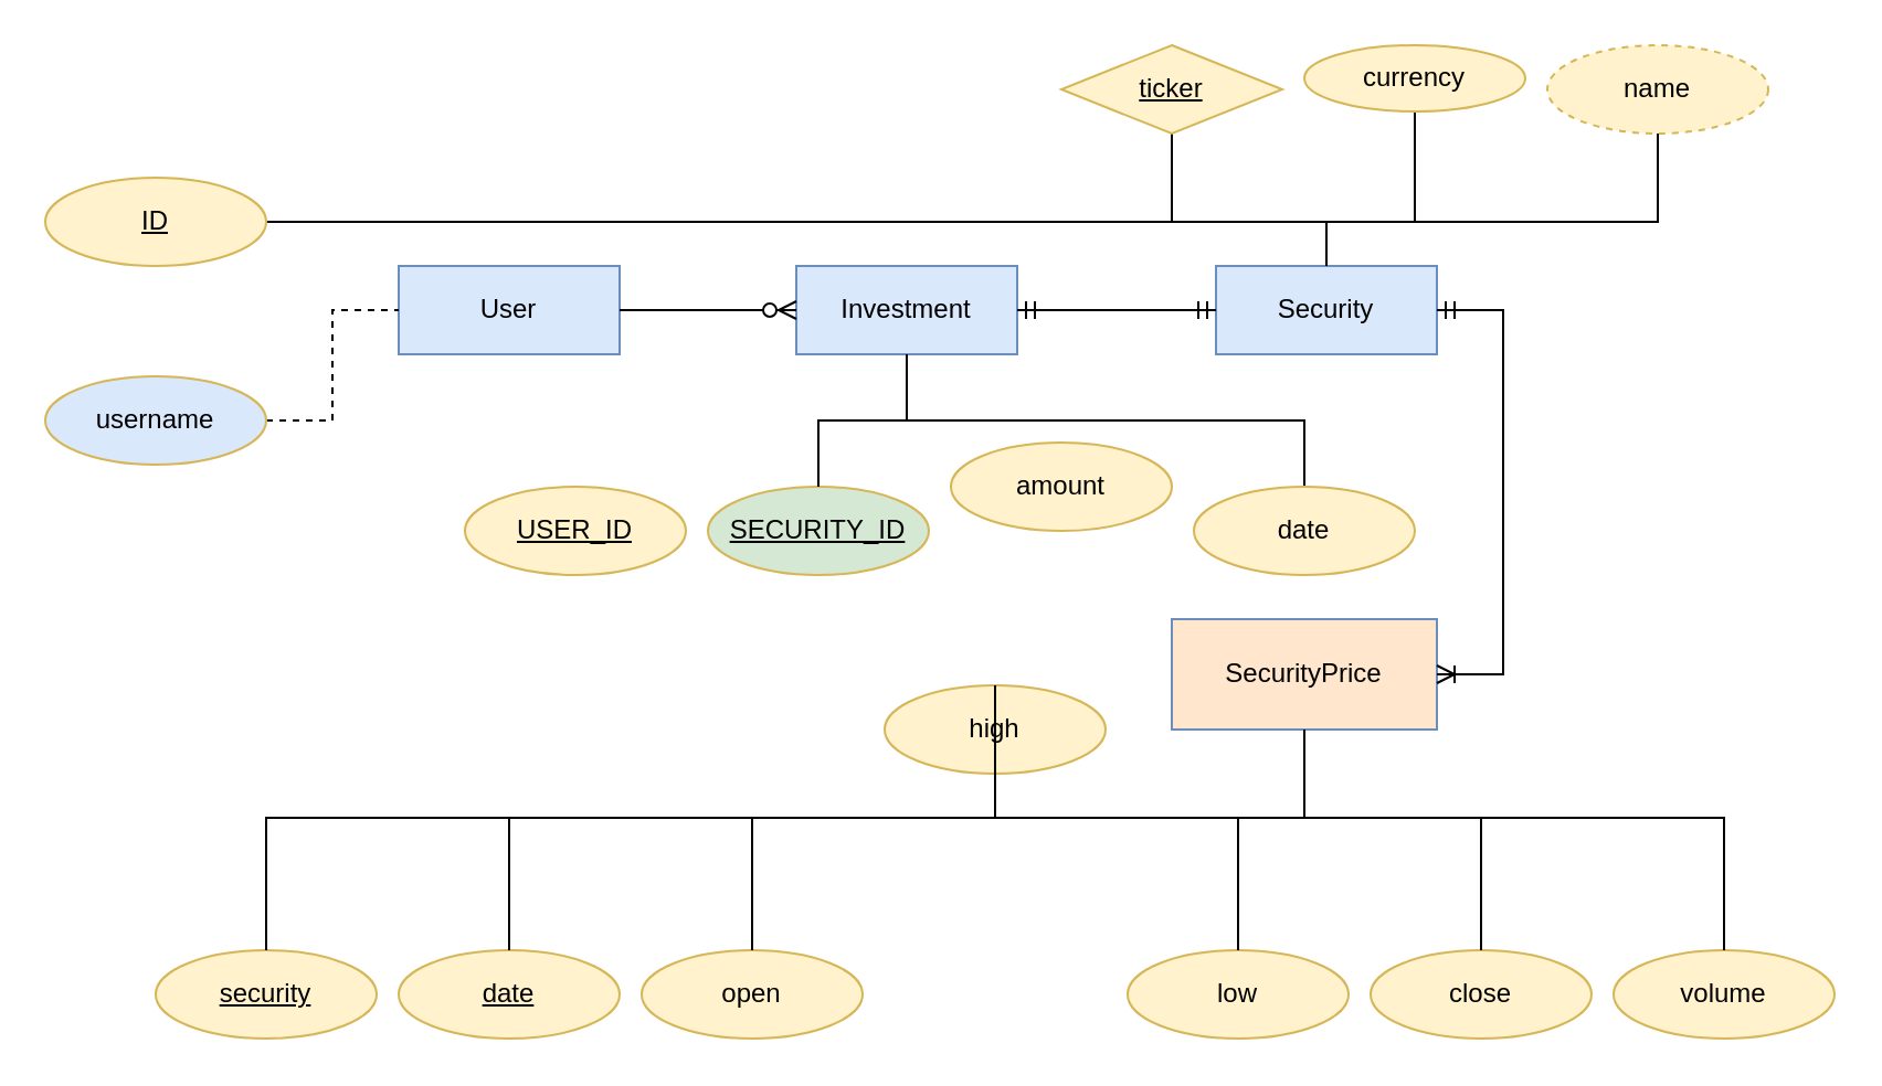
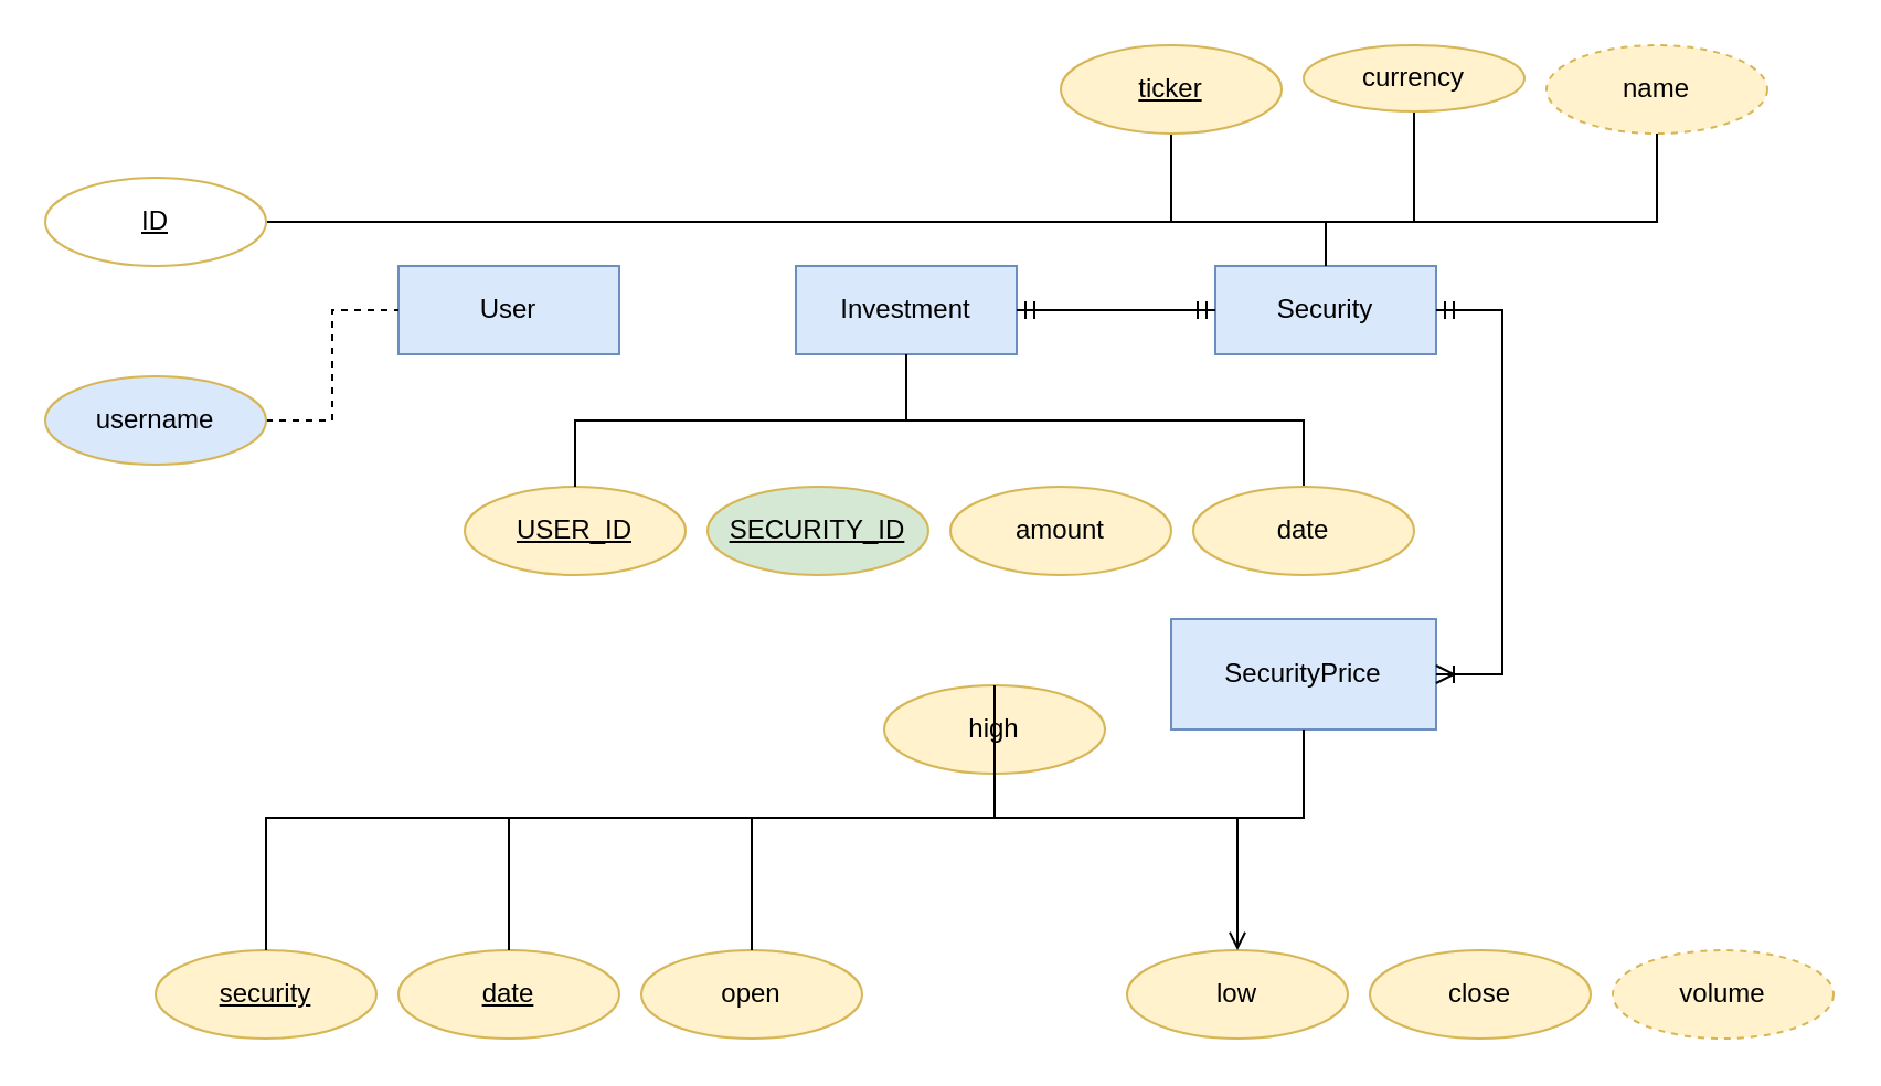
  <mxCell id="0" />
  <mxCell id="1" parent="0" />
  <mxCell id="2" value="User" style="whiteSpace=wrap;html=1;align=center;fillColor=#dae8fc;strokeColor=#6c8ebf;" parent="1" vertex="1"><mxGeometry x="180" y="120" width="100" height="40" as="geometry" /></mxCell>
  <mxCell id="3" style="edgeStyle=orthogonalEdgeStyle;rounded=0;orthogonalLoop=1;jettySize=auto;html=1;entryX=0;entryY=0.5;entryDx=0;entryDy=0;endArrow=none;endFill=0;dashed=1;" parent="1" source="4" target="2" edge="1"><mxGeometry relative="1" as="geometry" /></mxCell>
  <mxCell id="4" value="username" style="ellipse;whiteSpace=wrap;html=1;align=center;fillColor=#dae8fc;strokeColor=#d6b656;" parent="1" vertex="1"><mxGeometry x="20" y="170" width="100" height="40" as="geometry" /></mxCell>
  <mxCell id="5" style="edgeStyle=orthogonalEdgeStyle;rounded=0;orthogonalLoop=1;jettySize=auto;html=1;endArrow=none;endFill=0;" parent="1" source="6" target="9" edge="1"><mxGeometry relative="1" as="geometry" /></mxCell>
- <mxCell id="6" value="ID" style="ellipse;whiteSpace=wrap;html=1;align=center;fontStyle=4;fillColor=#fff2cc;strokeColor=#d6b656;" parent="1" vertex="1"><mxGeometry x="20" y="80" width="100" height="40" as="geometry" /></mxCell>
+ <mxCell id="6" value="ID" style="ellipse;whiteSpace=wrap;html=1;align=center;fontStyle=4;fillColor=#ffffff;strokeColor=#d6b656;" parent="1" vertex="1"><mxGeometry x="20" y="80" width="100" height="40" as="geometry" /></mxCell>
  <mxCell id="7" value="Security" style="whiteSpace=wrap;html=1;align=center;fillColor=#dae8fc;strokeColor=#6c8ebf;" parent="1" vertex="1"><mxGeometry x="550" y="120" width="100" height="40" as="geometry" /></mxCell>
  <mxCell id="8" style="edgeStyle=orthogonalEdgeStyle;rounded=0;orthogonalLoop=1;jettySize=auto;html=1;endArrow=none;endFill=0;exitX=0.5;exitY=1;exitDx=0;exitDy=0;entryX=0.5;entryY=0;entryDx=0;entryDy=0;" parent="1" source="9" target="7" edge="1"><mxGeometry relative="1" as="geometry"><mxPoint x="670" y="100" as="targetPoint" /><Array as="points"><mxPoint x="530" y="100" /><mxPoint x="600" y="100" /></Array></mxGeometry></mxCell>
- <mxCell id="9" value="&lt;u&gt;ticker&lt;/u&gt;" style="rhombus;whiteSpace=wrap;html=1;align=center;fillColor=#fff2cc;strokeColor=#d6b656;" parent="1" vertex="1"><mxGeometry x="480" y="20" width="100" height="40" as="geometry" /></mxCell>
+ <mxCell id="9" value="&lt;u&gt;ticker&lt;/u&gt;" style="ellipse;whiteSpace=wrap;html=1;align=center;fillColor=#fff2cc;strokeColor=#d6b656;" parent="1" vertex="1"><mxGeometry x="480" y="20" width="100" height="40" as="geometry" /></mxCell>
  <mxCell id="10" style="edgeStyle=orthogonalEdgeStyle;rounded=0;orthogonalLoop=1;jettySize=auto;html=1;entryX=0.5;entryY=0;entryDx=0;entryDy=0;endArrow=none;endFill=0;" parent="1" source="11" target="7" edge="1"><mxGeometry relative="1" as="geometry"><Array as="points"><mxPoint x="640" y="100" /><mxPoint x="600" y="100" /></Array></mxGeometry></mxCell>
  <mxCell id="11" value="currency" style="ellipse;whiteSpace=wrap;html=1;align=center;fillColor=#fff2cc;strokeColor=#d6b656;" parent="1" vertex="1"><mxGeometry x="590" y="20" width="100" height="30" as="geometry" /></mxCell>
  <mxCell id="12" value="name" style="ellipse;whiteSpace=wrap;html=1;align=center;fillColor=#fff2cc;strokeColor=#d6b656;dashed=1;" parent="1" vertex="1"><mxGeometry x="700" y="20" width="100" height="40" as="geometry" /></mxCell>
  <mxCell id="13" style="edgeStyle=orthogonalEdgeStyle;rounded=0;orthogonalLoop=1;jettySize=auto;html=1;entryX=0.5;entryY=0;entryDx=0;entryDy=0;endArrow=none;endFill=0;exitX=0.5;exitY=1;exitDx=0;exitDy=0;" parent="1" source="12" target="7" edge="1"><mxGeometry relative="1" as="geometry"><mxPoint x="740" y="140" as="sourcePoint" /><mxPoint x="680" y="110" as="targetPoint" /><Array as="points"><mxPoint x="750" y="100" /><mxPoint x="600" y="100" /></Array></mxGeometry></mxCell>
- <mxCell id="14" value="SecurityPrice" style="whiteSpace=wrap;html=1;align=center;fillColor=#ffe6cc;strokeColor=#6c8ebf;" parent="1" vertex="1"><mxGeometry x="530" y="280" width="120" height="50" as="geometry" /></mxCell>
+ <mxCell id="14" value="SecurityPrice" style="whiteSpace=wrap;html=1;align=center;fillColor=#dae8fc;strokeColor=#6c8ebf;" parent="1" vertex="1"><mxGeometry x="530" y="280" width="120" height="50" as="geometry" /></mxCell>
  <mxCell id="15" value="" style="edgeStyle=entityRelationEdgeStyle;fontSize=12;html=1;endArrow=ERoneToMany;startArrow=ERmandOne;rounded=0;entryX=1;entryY=0.5;entryDx=0;entryDy=0;exitX=1;exitY=0.5;exitDx=0;exitDy=0;" parent="1" source="7" target="14" edge="1"><mxGeometry width="100" height="100" relative="1" as="geometry"><mxPoint x="760" y="190" as="sourcePoint" /><mxPoint x="570" y="290" as="targetPoint" /></mxGeometry></mxCell>
  <mxCell id="16" value="&lt;u&gt;date&lt;/u&gt;" style="ellipse;whiteSpace=wrap;html=1;align=center;fillColor=#fff2cc;strokeColor=#d6b656;" parent="1" vertex="1"><mxGeometry x="180" y="430" width="100" height="40" as="geometry" /></mxCell>
  <mxCell id="17" value="open" style="ellipse;whiteSpace=wrap;html=1;align=center;fillColor=#fff2cc;strokeColor=#d6b656;" parent="1" vertex="1"><mxGeometry x="290" y="430" width="100" height="40" as="geometry" /></mxCell>
  <mxCell id="18" value="high" style="ellipse;whiteSpace=wrap;html=1;align=center;fillColor=#fff2cc;strokeColor=#d6b656;" parent="1" vertex="1"><mxGeometry x="400" y="310" width="100" height="40" as="geometry" /></mxCell>
  <mxCell id="19" value="low" style="ellipse;whiteSpace=wrap;html=1;align=center;fillColor=#fff2cc;strokeColor=#d6b656;" parent="1" vertex="1"><mxGeometry x="510" y="430" width="100" height="40" as="geometry" /></mxCell>
  <mxCell id="20" value="close" style="ellipse;whiteSpace=wrap;html=1;align=center;fillColor=#fff2cc;strokeColor=#d6b656;" parent="1" vertex="1"><mxGeometry x="620" y="430" width="100" height="40" as="geometry" /></mxCell>
- <mxCell id="21" value="volume" style="ellipse;whiteSpace=wrap;html=1;align=center;fillColor=#fff2cc;strokeColor=#d6b656;" parent="1" vertex="1"><mxGeometry x="730" y="430" width="100" height="40" as="geometry" /></mxCell>
+ <mxCell id="21" value="volume" style="ellipse;whiteSpace=wrap;html=1;align=center;fillColor=#fff2cc;strokeColor=#d6b656;dashed=1;" parent="1" vertex="1"><mxGeometry x="730" y="430" width="100" height="40" as="geometry" /></mxCell>
  <mxCell id="22" style="edgeStyle=orthogonalEdgeStyle;rounded=0;orthogonalLoop=1;jettySize=auto;html=1;entryX=0.5;entryY=0;entryDx=0;entryDy=0;endArrow=none;endFill=0;exitX=0.5;exitY=1;exitDx=0;exitDy=0;" parent="1" source="14" target="16" edge="1"><mxGeometry relative="1" as="geometry"><mxPoint x="390" y="310" as="sourcePoint" /><mxPoint x="220" y="370" as="targetPoint" /><Array as="points"><mxPoint x="590" y="370" /><mxPoint x="230" y="370" /></Array></mxGeometry></mxCell>
  <mxCell id="23" style="edgeStyle=orthogonalEdgeStyle;rounded=0;orthogonalLoop=1;jettySize=auto;html=1;endArrow=none;endFill=0;exitX=0.5;exitY=0;exitDx=0;exitDy=0;" parent="1" source="17" edge="1"><mxGeometry relative="1" as="geometry"><mxPoint x="340" y="300" as="sourcePoint" /><mxPoint x="590" y="330" as="targetPoint" /><Array as="points"><mxPoint x="340" y="370" /><mxPoint x="590" y="370" /></Array></mxGeometry></mxCell>
  <mxCell id="24" style="edgeStyle=orthogonalEdgeStyle;rounded=0;orthogonalLoop=1;jettySize=auto;html=1;entryX=0.5;entryY=0;entryDx=0;entryDy=0;endArrow=none;endFill=0;exitX=0.5;exitY=1;exitDx=0;exitDy=0;" parent="1" source="14" target="18" edge="1"><mxGeometry relative="1" as="geometry"><mxPoint x="680" y="370" as="sourcePoint" /><mxPoint x="740" y="410" as="targetPoint" /><Array as="points"><mxPoint x="590" y="370" /><mxPoint x="450" y="370" /></Array></mxGeometry></mxCell>
- <mxCell id="25" style="edgeStyle=orthogonalEdgeStyle;rounded=0;orthogonalLoop=1;jettySize=auto;html=1;entryX=0.5;entryY=0;entryDx=0;entryDy=0;endArrow=none;endFill=0;exitX=0.5;exitY=1;exitDx=0;exitDy=0;" parent="1" source="14" target="19" edge="1"><mxGeometry relative="1" as="geometry"><mxPoint x="150" y="130" as="sourcePoint" /><mxPoint x="210" y="170" as="targetPoint" /><Array as="points"><mxPoint x="590" y="370" /><mxPoint x="560" y="370" /></Array></mxGeometry></mxCell>
- <mxCell id="26" style="edgeStyle=orthogonalEdgeStyle;rounded=0;orthogonalLoop=1;jettySize=auto;html=1;entryX=0.5;entryY=0;entryDx=0;entryDy=0;endArrow=none;endFill=0;exitX=0.5;exitY=1;exitDx=0;exitDy=0;" parent="1" source="14" target="20" edge="1"><mxGeometry relative="1" as="geometry"><mxPoint x="670" y="360" as="sourcePoint" /><mxPoint x="730" y="400" as="targetPoint" /><Array as="points"><mxPoint x="590" y="370" /><mxPoint x="670" y="370" /></Array></mxGeometry></mxCell>
- <mxCell id="27" style="edgeStyle=orthogonalEdgeStyle;rounded=0;orthogonalLoop=1;jettySize=auto;html=1;entryX=0.5;entryY=0;entryDx=0;entryDy=0;endArrow=none;endFill=0;exitX=0.5;exitY=1;exitDx=0;exitDy=0;" parent="1" source="14" target="21" edge="1"><mxGeometry relative="1" as="geometry"><mxPoint x="700" y="320" as="sourcePoint" /><mxPoint x="760" y="360" as="targetPoint" /><Array as="points"><mxPoint x="590" y="370" /><mxPoint x="780" y="370" /></Array></mxGeometry></mxCell>
+ <mxCell id="25" style="edgeStyle=orthogonalEdgeStyle;rounded=0;orthogonalLoop=1;jettySize=auto;html=1;entryX=0.5;entryY=0;entryDx=0;entryDy=0;endArrow=open;endFill=0;exitX=0.5;exitY=1;exitDx=0;exitDy=0;" parent="1" source="14" target="19" edge="1"><mxGeometry relative="1" as="geometry"><mxPoint x="150" y="130" as="sourcePoint" /><mxPoint x="210" y="170" as="targetPoint" /><Array as="points"><mxPoint x="590" y="370" /><mxPoint x="560" y="370" /></Array></mxGeometry></mxCell>
  <mxCell id="28" value="Investment" style="whiteSpace=wrap;html=1;align=center;fillColor=#dae8fc;strokeColor=#6c8ebf;" parent="1" vertex="1"><mxGeometry x="360" y="120" width="100" height="40" as="geometry" /></mxCell>
- <mxCell id="29" value="" style="edgeStyle=entityRelationEdgeStyle;fontSize=12;html=1;endArrow=ERzeroToMany;endFill=1;rounded=0;exitX=1;exitY=0.5;exitDx=0;exitDy=0;entryX=0;entryY=0.5;entryDx=0;entryDy=0;" parent="1" source="2" target="28" edge="1"><mxGeometry width="100" height="100" relative="1" as="geometry"><mxPoint x="260" y="320" as="sourcePoint" /><mxPoint x="360" y="220" as="targetPoint" /></mxGeometry></mxCell>
  <mxCell id="30" value="" style="edgeStyle=entityRelationEdgeStyle;fontSize=12;html=1;endArrow=ERmandOne;startArrow=ERmandOne;rounded=0;exitX=1;exitY=0.5;exitDx=0;exitDy=0;entryX=0;entryY=0.5;entryDx=0;entryDy=0;" parent="1" source="28" target="7" edge="1"><mxGeometry width="100" height="100" relative="1" as="geometry"><mxPoint x="340" y="300" as="sourcePoint" /><mxPoint x="440" y="200" as="targetPoint" /></mxGeometry></mxCell>
  <mxCell id="31" value="USER_ID" style="ellipse;whiteSpace=wrap;html=1;align=center;fontStyle=4;fillColor=#fff2cc;strokeColor=#d6b656;" parent="1" vertex="1"><mxGeometry x="210" y="220" width="100" height="40" as="geometry" /></mxCell>
  <mxCell id="32" value="SECURITY_ID" style="ellipse;whiteSpace=wrap;html=1;align=center;fontStyle=4;fillColor=#d5e8d4;strokeColor=#d6b656;" parent="1" vertex="1"><mxGeometry x="320" y="220" width="100" height="40" as="geometry" /></mxCell>
- <mxCell id="33" value="amount" style="ellipse;whiteSpace=wrap;html=1;align=center;fillColor=#fff2cc;strokeColor=#d6b656;" parent="1" vertex="1"><mxGeometry x="430" y="200" width="100" height="40" as="geometry" /></mxCell>
- <mxCell id="34" style="edgeStyle=orthogonalEdgeStyle;rounded=0;orthogonalLoop=1;jettySize=auto;html=1;entryX=0.5;entryY=0;entryDx=0;entryDy=0;endArrow=none;endFill=0;exitX=0.5;exitY=1;exitDx=0;exitDy=0;" parent="1" source="28" target="32" edge="1"><mxGeometry relative="1" as="geometry"><mxPoint x="140" y="120" as="sourcePoint" /><mxPoint x="200" y="160" as="targetPoint" /></mxGeometry></mxCell>
+ <mxCell id="33" value="amount" style="ellipse;whiteSpace=wrap;html=1;align=center;fillColor=#fff2cc;strokeColor=#d6b656;" parent="1" vertex="1"><mxGeometry x="430" y="220" width="100" height="40" as="geometry" /></mxCell>
+ <mxCell id="34" style="edgeStyle=orthogonalEdgeStyle;rounded=0;orthogonalLoop=1;jettySize=auto;html=1;endArrow=none;endFill=0;exitX=0.5;exitY=1;exitDx=0;exitDy=0;" parent="1" source="28" target="31" edge="1"><mxGeometry relative="1" as="geometry"><mxPoint x="140" y="120" as="sourcePoint" /><mxPoint x="200" y="160" as="targetPoint" /></mxGeometry></mxCell>
  <mxCell id="35" value="&lt;u&gt;security&lt;/u&gt;" style="ellipse;whiteSpace=wrap;html=1;align=center;fillColor=#fff2cc;strokeColor=#d6b656;" parent="1" vertex="1"><mxGeometry x="70" y="430" width="100" height="40" as="geometry" /></mxCell>
  <mxCell id="36" style="edgeStyle=orthogonalEdgeStyle;rounded=0;orthogonalLoop=1;jettySize=auto;html=1;entryX=0.5;entryY=0;entryDx=0;entryDy=0;endArrow=none;endFill=0;" parent="1" target="35" edge="1"><mxGeometry relative="1" as="geometry"><mxPoint x="590" y="330" as="sourcePoint" /><mxPoint x="240" y="440" as="targetPoint" /><Array as="points"><mxPoint x="590" y="370" /><mxPoint x="120" y="370" /></Array></mxGeometry></mxCell>
  <mxCell id="37" style="edgeStyle=orthogonalEdgeStyle;rounded=0;orthogonalLoop=1;jettySize=auto;html=1;endArrow=none;endFill=0;" parent="1" source="38" edge="1"><mxGeometry relative="1" as="geometry"><mxPoint x="410" y="160" as="targetPoint" /><Array as="points"><mxPoint x="590" y="190" /><mxPoint x="410" y="190" /></Array></mxGeometry></mxCell>
  <mxCell id="38" value="date" style="ellipse;whiteSpace=wrap;html=1;align=center;fillColor=#fff2cc;strokeColor=#d6b656;" parent="1" vertex="1"><mxGeometry x="540" y="220" width="100" height="40" as="geometry" /></mxCell>
